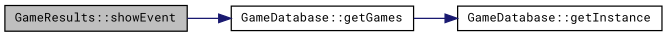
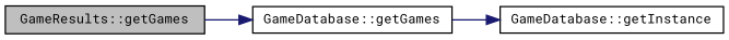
  digraph {
    fontname="Roboto Mono"
    rankdir=LR
    node [color=black fillcolor=white fontname="Roboto Mono" fontsize=10 shape=record style=filled]
    edge [color=midnightblue fontname="Roboto Mono" fontsize=10 labelfontname=Helvetica labelfontsize=10 style=solid]
-   n1 [fillcolor=grey75 fontcolor=black height=0.2 label="GameResults::showEvent" width=0.4]
+   n1 [fillcolor=grey75 fontcolor=black height=0.2 label="GameResults::getGames" width=0.4]
    n2 [height=0.2 label="GameDatabase::getGames" width=0.4]
    n3 [height=0.2 label="GameDatabase::getInstance" width=0.4]
    n1 -> n2
    n2 -> n3
  }
